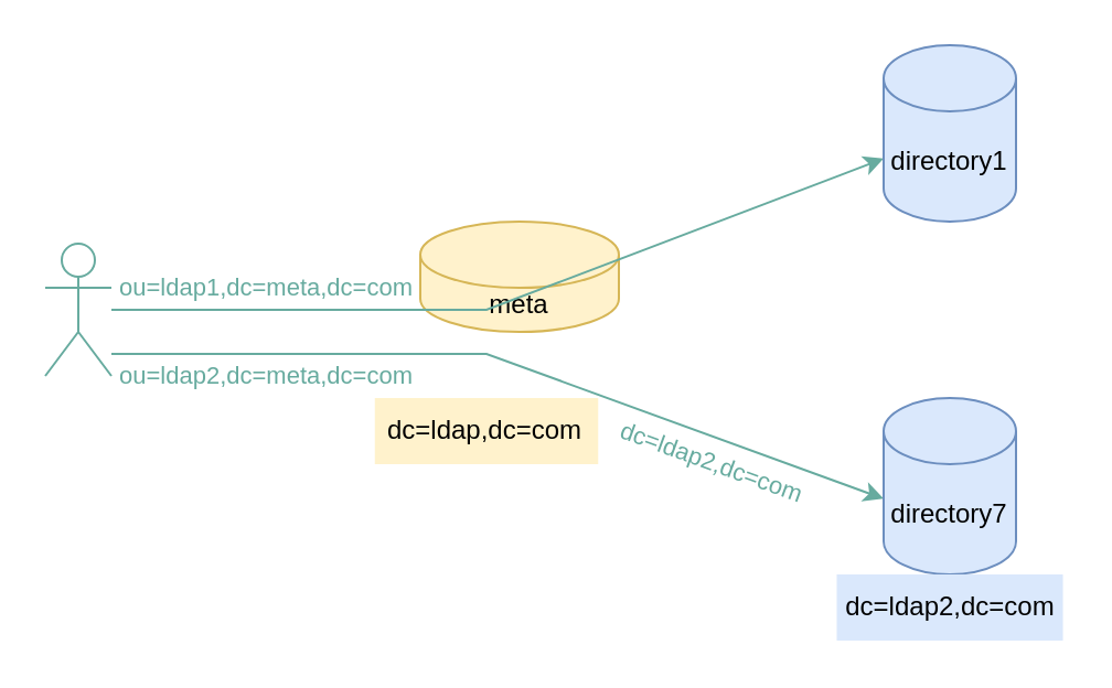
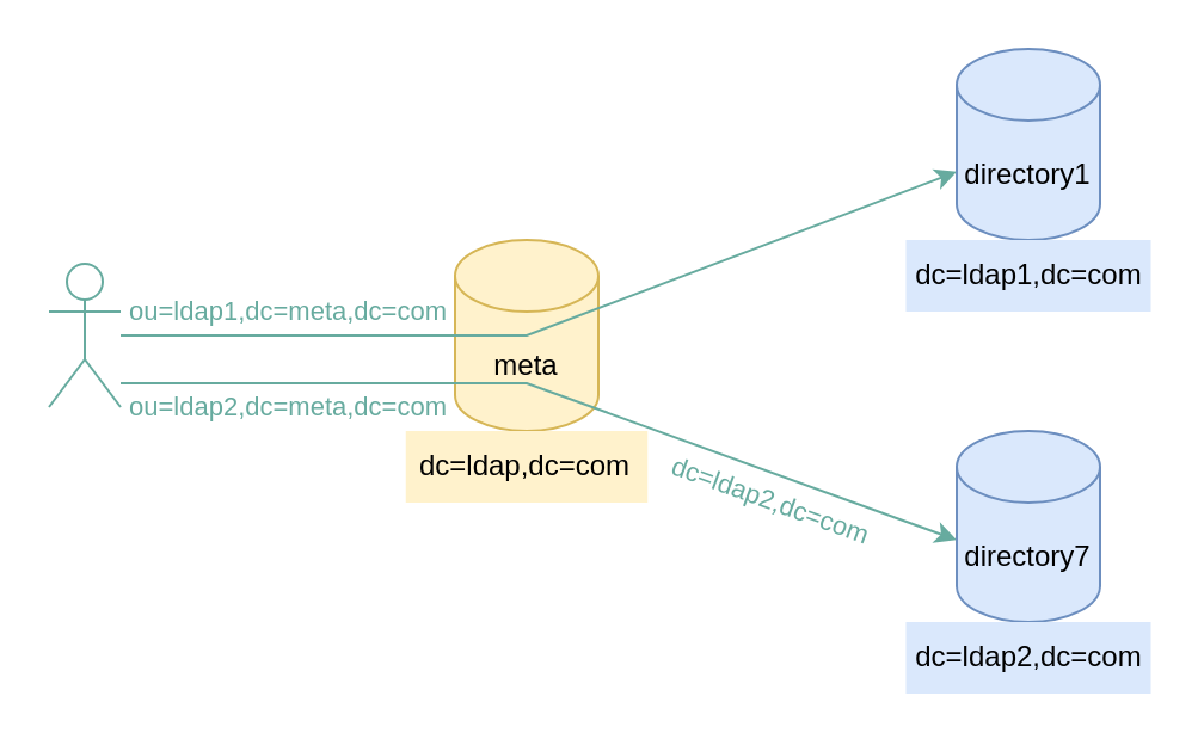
  <mxCell id="0" />
  <mxCell id="1" parent="0" />
- <mxCell id="2" value="meta" style="shape=cylinder3;whiteSpace=wrap;html=1;boundedLbl=1;backgroundOutline=1;size=15;labelPosition=center;verticalLabelPosition=middle;align=center;verticalAlign=middle;fillColor=#fff2cc;strokeColor=#d6b656;" parent="1" vertex="1"><mxGeometry x="190" y="100" width="90" height="50" as="geometry" /></mxCell>
+ <mxCell id="2" value="meta" style="shape=cylinder3;whiteSpace=wrap;html=1;boundedLbl=1;backgroundOutline=1;size=15;labelPosition=center;verticalLabelPosition=middle;align=center;verticalAlign=middle;fillColor=#fff2cc;strokeColor=#d6b656;" parent="1" vertex="1"><mxGeometry x="190" y="100" width="60" height="80" as="geometry" /></mxCell>
  <mxCell id="3" style="edgeStyle=none;rounded=0;orthogonalLoop=1;jettySize=auto;html=1;strokeColor=#67AB9F;" parent="1" source="5" target="6" edge="1"><mxGeometry relative="1" as="geometry"><Array as="points"><mxPoint x="220" y="140" /></Array></mxGeometry></mxCell>
  <mxCell id="4" style="rounded=0;orthogonalLoop=1;jettySize=auto;html=1;entryX=0;entryY=0.571;entryDx=0;entryDy=0;entryPerimeter=0;strokeColor=#67AB9F;" edge="1" parent="1" target="7"><mxGeometry relative="1" as="geometry"><mxPoint x="50" y="160" as="sourcePoint" /><Array as="points"><mxPoint x="220" y="160" /></Array></mxGeometry></mxCell>
  <mxCell id="5" value="" style="shape=umlActor;verticalLabelPosition=bottom;verticalAlign=top;html=1;outlineConnect=0;fillColor=none;strokeColor=#67AB9F;labelBackgroundColor=#D5E8D4;" parent="1" vertex="1"><mxGeometry x="20" y="110" width="30" height="60" as="geometry" /></mxCell>
  <mxCell id="6" value="directory1" style="shape=cylinder3;whiteSpace=wrap;html=1;boundedLbl=1;backgroundOutline=1;size=15;labelPosition=center;verticalLabelPosition=middle;align=center;verticalAlign=middle;fillColor=#dae8fc;strokeColor=#6c8ebf;" parent="1" vertex="1"><mxGeometry x="400" y="20" width="60" height="80" as="geometry" /></mxCell>
  <mxCell id="7" value="directory7" style="shape=cylinder3;whiteSpace=wrap;html=1;boundedLbl=1;backgroundOutline=1;size=15;labelPosition=center;verticalLabelPosition=middle;align=center;verticalAlign=middle;fillColor=#dae8fc;strokeColor=#6c8ebf;" parent="1" vertex="1"><mxGeometry x="400" y="180" width="60" height="80" as="geometry" /></mxCell>
  <mxCell id="8" value="dc=ldap,dc=com" style="text;html=1;strokeColor=none;fillColor=#fff2cc;align=center;verticalAlign=middle;whiteSpace=wrap;rounded=0;" parent="1" vertex="1"><mxGeometry x="169.38" y="180" width="101.25" height="30" as="geometry" /></mxCell>
+ <mxCell id="9" value="dc=ldap1,dc=com" style="text;html=1;strokeColor=none;fillColor=#DAE8FC;align=center;verticalAlign=middle;whiteSpace=wrap;rounded=0;" parent="1" vertex="1"><mxGeometry x="378.75" y="100" width="102.5" height="30" as="geometry" /></mxCell>
  <mxCell id="10" value="dc=ldap2,dc=com" style="text;html=1;strokeColor=none;fillColor=#DAE8FC;align=center;verticalAlign=middle;whiteSpace=wrap;rounded=0;" parent="1" vertex="1"><mxGeometry x="378.75" y="260" width="102.5" height="30" as="geometry" /></mxCell>
  <mxCell id="11" value="ou=ldap1,dc=meta,dc=com" style="edgeLabel;html=1;align=center;verticalAlign=middle;resizable=0;points=[];horizontal=1;rotation=0;fontColor=#67AB9F;labelBackgroundColor=none;" vertex="1" connectable="0" parent="1"><mxGeometry x="119.995" y="129.997" as="geometry" /></mxCell>
  <mxCell id="12" value="ou=ldap2,dc=meta,dc=com" style="edgeLabel;html=1;align=center;verticalAlign=middle;resizable=0;points=[];horizontal=1;rotation=0;fontColor=#67AB9F;labelBackgroundColor=none;" vertex="1" connectable="0" parent="1"><mxGeometry x="119.995" y="169.997" as="geometry" /></mxCell>
  <mxCell id="13" value="dc=ldap2,dc=com" style="edgeLabel;html=1;align=center;verticalAlign=middle;resizable=0;points=[];horizontal=1;rotation=20;fontColor=#67AB9F;labelBackgroundColor=none;" vertex="1" connectable="0" parent="1"><mxGeometry x="319.997" y="210.004" as="geometry"><mxPoint x="0.749" y="-1.854" as="offset" /></mxGeometry></mxCell>
